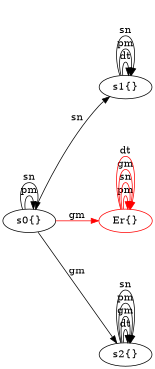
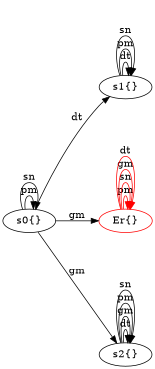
  digraph {
    rankdir=LR
    node [shape=ellipse]
    n1 [height=.25 label="s0{}" width=.25]
    n2 [height=.25 label="s1{}" width=.25]
    n3 [color=red height=.25 label="Er{}" width=.25]
    n4 [height=.25 label="s2{}" width=.25]
    n1 -> n1 [label=pm]
    n1 -> n1 [label=sn]
-   n1 -> n2 [label=sn]
-   n1 -> n3 [color=red label=gm]
+   n1 -> n2 [label=dt]
+   n1 -> n3 [color=black label=gm]
    n1 -> n4 [label=gm]
    n2 -> n2 [label=dt]
    n2 -> n2 [label=pm]
    n2 -> n2 [label=sn]
    n3 -> n3 [color=red label=pm]
    n3 -> n3 [color=red label=sn]
    n3 -> n3 [color=red label=gm]
    n3 -> n3 [color=red label=dt]
    n4 -> n4 [label=dt]
    n4 -> n4 [label=gm]
    n4 -> n4 [label=pm]
    n4 -> n4 [label=sn]
  }
